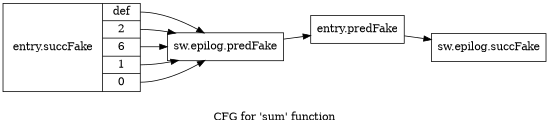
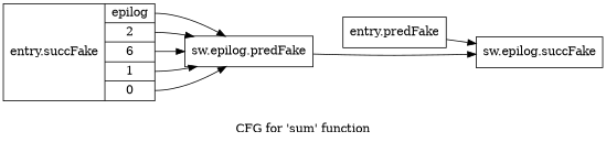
  digraph {
    label="CFG for 'sum' function"
    rankdir=LR
    node [shape=record filename="../../../../../src/cpp_files/libcpu.cpp" linenumber=254]
    edge [execusionnum=0 filename="../../../../../src/cpp_files/libcpu.cpp"]
    n1 [label="{entry.predFake}" filename="" linenumber=""]
    n2 [label="{sw.epilog.succFake}"]
-   n3 [label="{entry.succFake|{<s0>def|<s1>2|<s2>6|<s3>1|<s4>0}}" linenumber=238]
+   n3 [label="{entry.succFake|{<s0>epilog|<s1>2|<s2>6|<s3>1|<s4>0}}" linenumber=238]
    n4 [label="{sw.epilog.predFake}"]
    n1 -> n2 [callList="_Z17get_first_operandP4Arch:233; _Z18get_second_operandP4Arch:234"]
    n3 -> n4 [tailport=s0 execusionnum="" filename=""]
    n3 -> n4 [tailport=s1]
    n3 -> n4 [tailport=s2]
    n3 -> n4 [tailport=s3]
    n3 -> n4 [tailport=s4]
-   n4 -> n1
+   n4 -> n2
  }
